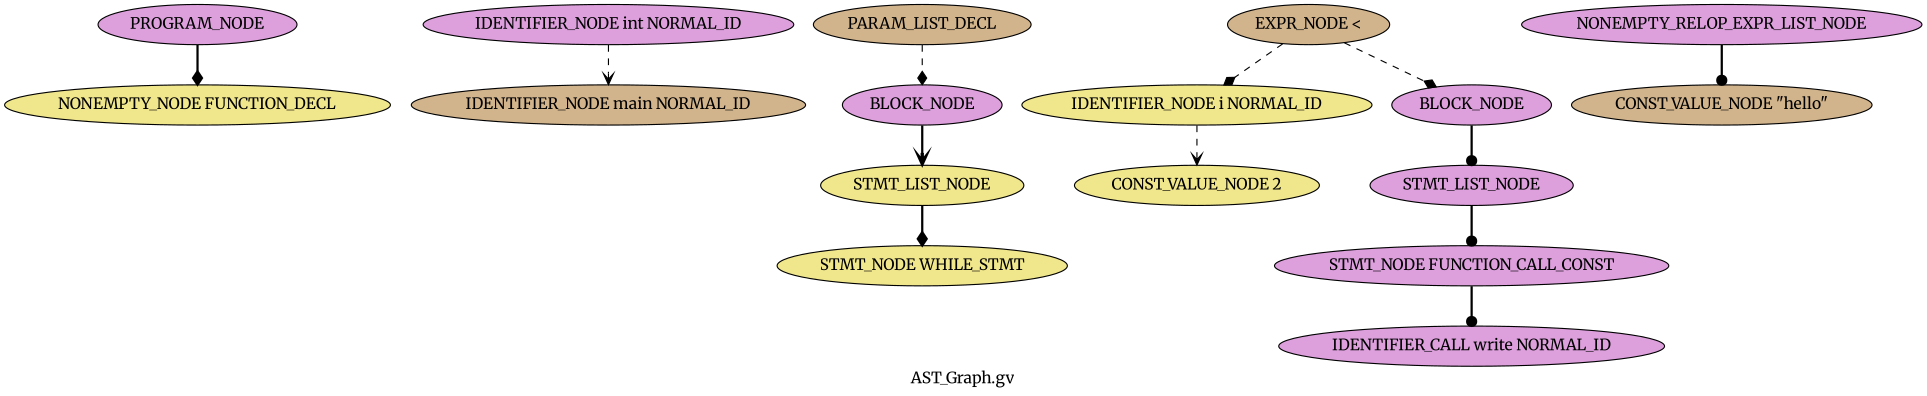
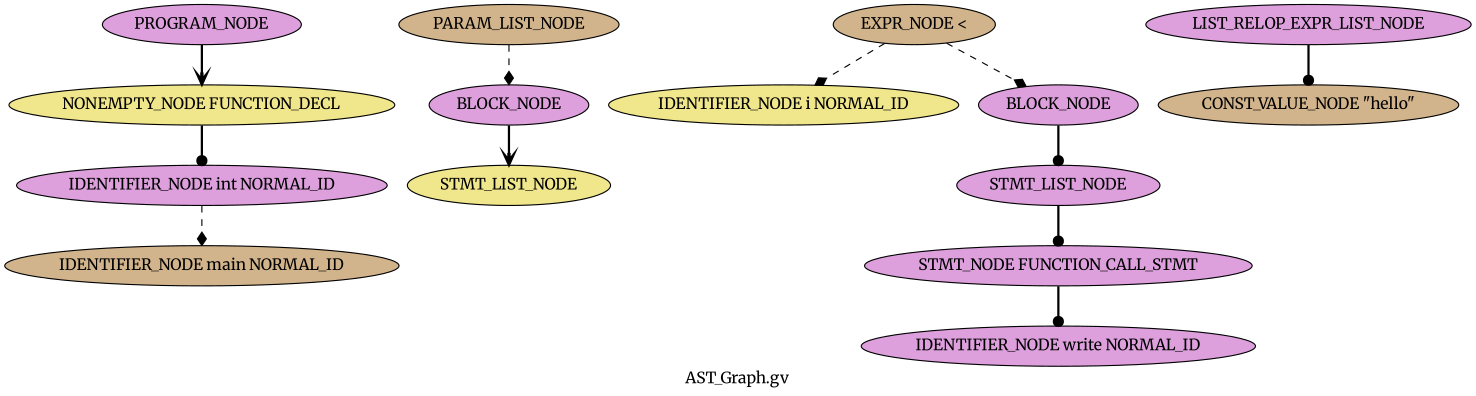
  digraph {
    fontname=Merriweather
    label="AST_Graph.gv"
    node [fillcolor=plum fontname=Merriweather style=filled]
    edge [arrowhead=diamond fontname=Merriweather style=bold]
    n1 [label=PROGRAM_NODE]
    n2 [fillcolor=khaki label="NONEMPTY_NODE FUNCTION_DECL"]
    n3 [label="IDENTIFIER_NODE int NORMAL_ID"]
    n4 [fillcolor=tan label="IDENTIFIER_NODE main NORMAL_ID"]
-   n5 [fillcolor=tan label=PARAM_LIST_DECL]
+   n5 [fillcolor=tan label=PARAM_LIST_NODE]
    n6 [label=BLOCK_NODE]
    n7 [fillcolor=khaki label=STMT_LIST_NODE]
-   n8 [fillcolor=khaki label="STMT_NODE WHILE_STMT"]
    n9 [fillcolor=tan label="EXPR_NODE <"]
    n10 [fillcolor=khaki label="IDENTIFIER_NODE i NORMAL_ID"]
    n11 [label=BLOCK_NODE]
-   n12 [fillcolor=khaki label="CONST_VALUE_NODE 2"]
    n13 [label=STMT_LIST_NODE]
-   n14 [label="STMT_NODE FUNCTION_CALL_CONST"]
-   n15 [label="IDENTIFIER_CALL write NORMAL_ID"]
-   n16 [label=NONEMPTY_RELOP_EXPR_LIST_NODE]
+   n14 [label="STMT_NODE FUNCTION_CALL_STMT"]
+   n15 [label="IDENTIFIER_NODE write NORMAL_ID"]
+   n16 [label=LIST_RELOP_EXPR_LIST_NODE]
    n17 [fillcolor=tan label="CONST_VALUE_NODE \"hello\""]
-   n1 -> n2
-   n3 -> n4 [arrowhead=vee style=dashed]
+   n1 -> n2 [arrowhead=vee]
+   n2 -> n3 [arrowhead=dot]
+   n3 -> n4 [style=dashed]
    n5 -> n6 [style=dashed]
    n6 -> n7 [arrowhead=vee]
-   n7 -> n8
    n9 -> n10 [style=dashed]
    n9 -> n11 [style=dashed]
-   n10 -> n12 [arrowhead=vee style=dashed]
    n11 -> n13 [arrowhead=dot]
    n13 -> n14 [arrowhead=dot]
    n14 -> n15 [arrowhead=dot]
    n16 -> n17 [arrowhead=dot]
  }
